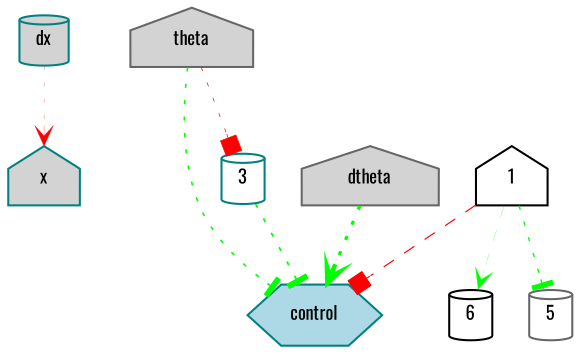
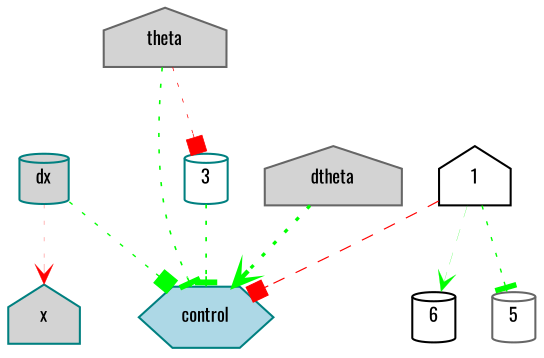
  digraph {
    fontname=Oswald
    node [color=teal fillcolor=lightgray fontname=Oswald fontsize=9 shape=house style=filled]
    edge [arrowhead=vee color=green fontname=Oswald style=dotted]
    x [height=0.2 width=0.2]
    dx [height=0.2 shape=cylinder width=0.2]
    control [fillcolor=lightblue height=0.2 shape=hexagon width=0.2]
    1 [color=black fillcolor=white height=0.2 width=0.2]
    6 [color=black height=0.2 shape=cylinder width=0.2 fillcolor="" style=""]
    5 [color=gray40 height=0.2 shape=cylinder width=0.2 fillcolor="" style=""]
    theta [color=gray40 height=0.2 width=0.2]
    3 [fillcolor=white height=0.2 shape=cylinder width=0.2]
    dtheta [color=gray40 height=0.2 width=0.2]
    dx -> x [color=red penwidth=0.13664838343237146]
+   dx -> control [arrowhead=box penwidth=0.654964286202485]
    1 -> control [arrowhead=box color=red penwidth=0.5700318609701935 style=dashed]
    1 -> 6 [penwidth=0.10732685730969009 style=dashed]
    1 -> 5 [arrowhead=tee penwidth=0.6704484800012148]
    theta -> control [arrowhead=tee penwidth=0.7656940521057416]
    theta -> 3 [arrowhead=box color=red penwidth=0.34201560516686647]
    3 -> control [arrowhead=tee penwidth=0.8351020960975784]
    dtheta -> control [penwidth=1.582164873856959]
  }
